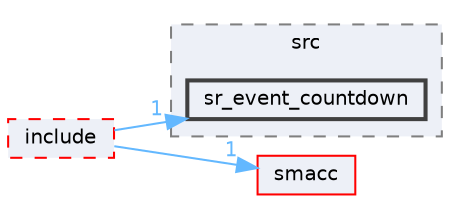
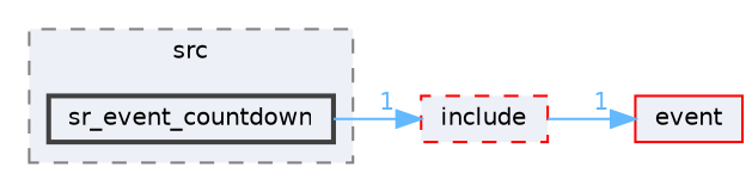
  digraph {
    compound=true
    rankdir=LR
    node [color=red fillcolor="#edf0f7" fontname=Helvetica fontsize=10 shape=box]
    edge [color=steelblue1 fontcolor=steelblue1 fontname=Helvetica fontsize=10 headlabel=1 labeldistance=1.5 labelfontname=Helvetica labelfontsize=10]
    n1 [color=grey25 height=0.2 label=sr_event_countdown style="filled,bold" width=0.4]
    n2 [height=0.2 label=include style="filled,dashed" width=0.4]
-   n3 [height=0.2 label=smacc style=filled width=0.4]
+   n3 [height=0.2 label=event style=filled width=0.4]
    subgraph cluster_1 {
      bgcolor="#edf0f7"
      fontname=Helvetica
      fontsize=10
      label=src
      pencolor=grey50
      style="filled,dashed"
      n1
    }
-   n2 -> n1
+   n1 -> n2
    n2 -> n3
  }
